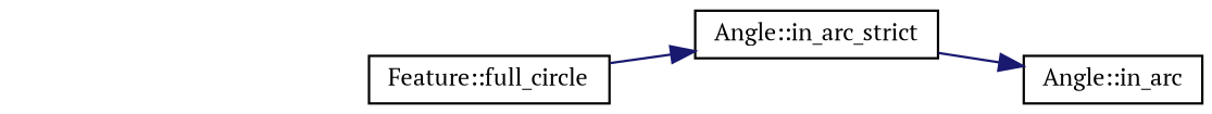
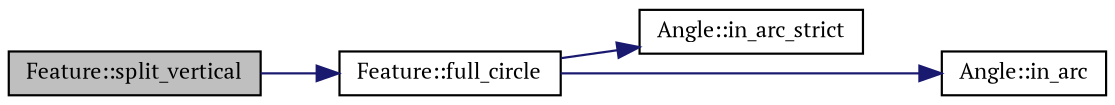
  digraph {
    fontname="PT Serif"
    rankdir=LR
    node [color=black fillcolor=white fontname="PT Serif" fontsize=10 shape=record style=filled]
    edge [color=midnightblue fontname="PT Serif" fontsize=10 labelfontname=Helvetica labelfontsize=10 style=solid]
+   n1 [fillcolor=grey75 fontcolor=black height=0.2 label="Feature::split_vertical" width=0.4]
    n2 [height=0.2 label="Feature::full_circle" width=0.4]
    n3 [height=0.2 label="Angle::in_arc_strict" width=0.4]
    n4 [height=0.2 label="Angle::in_arc" width=0.4]
+   n1 -> n2
    n2 -> n3
-   n3 -> n4
+   n2 -> n4
  }
